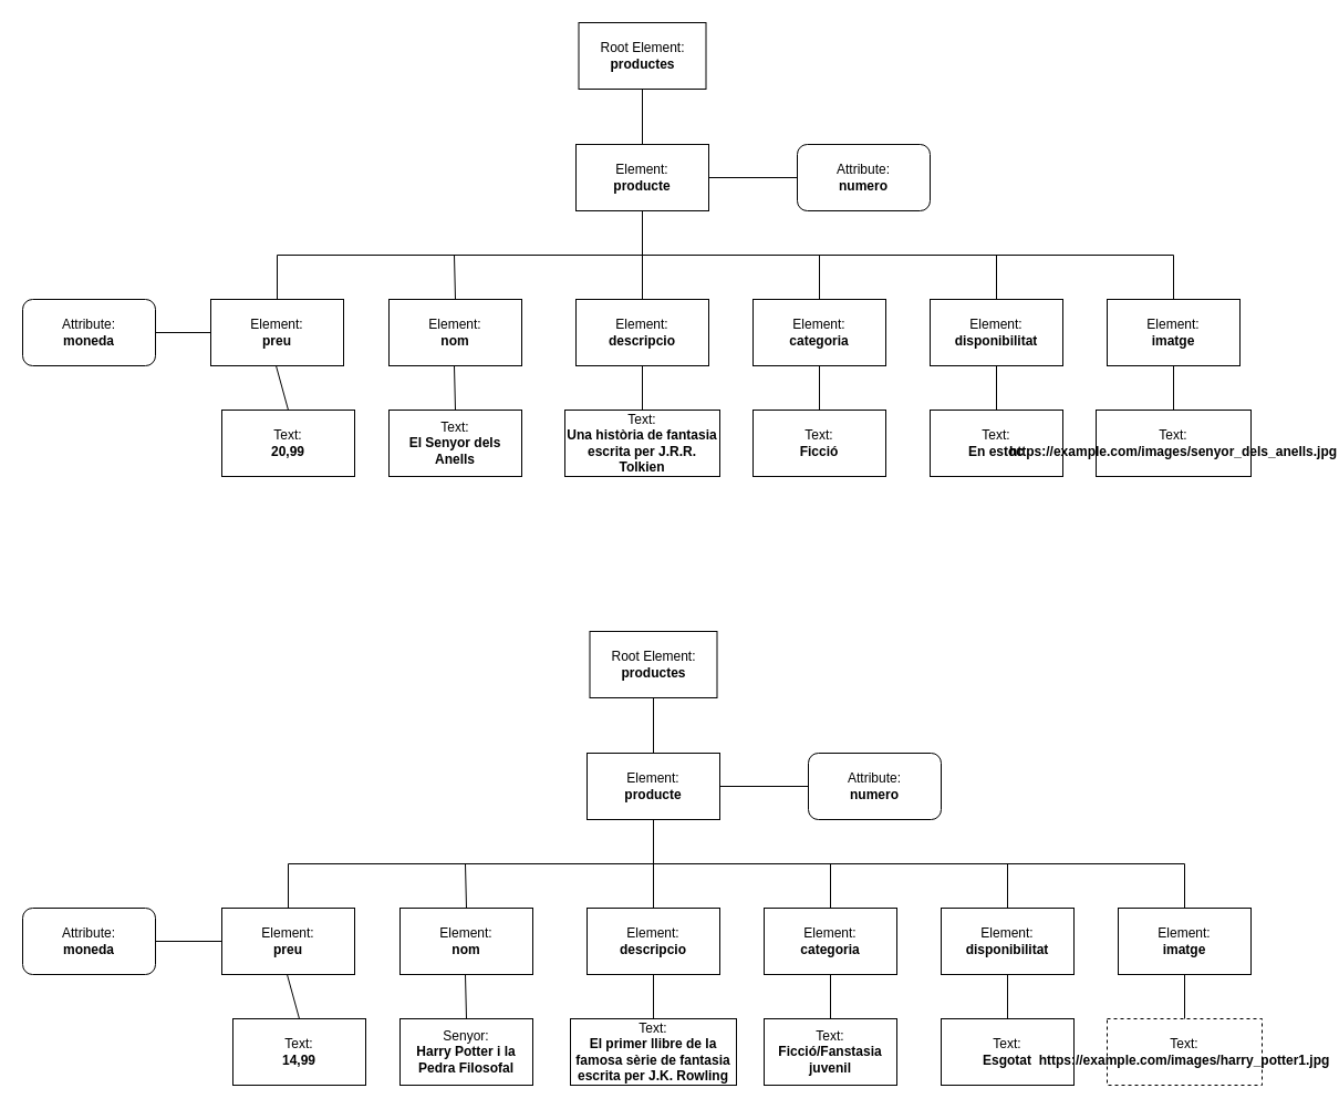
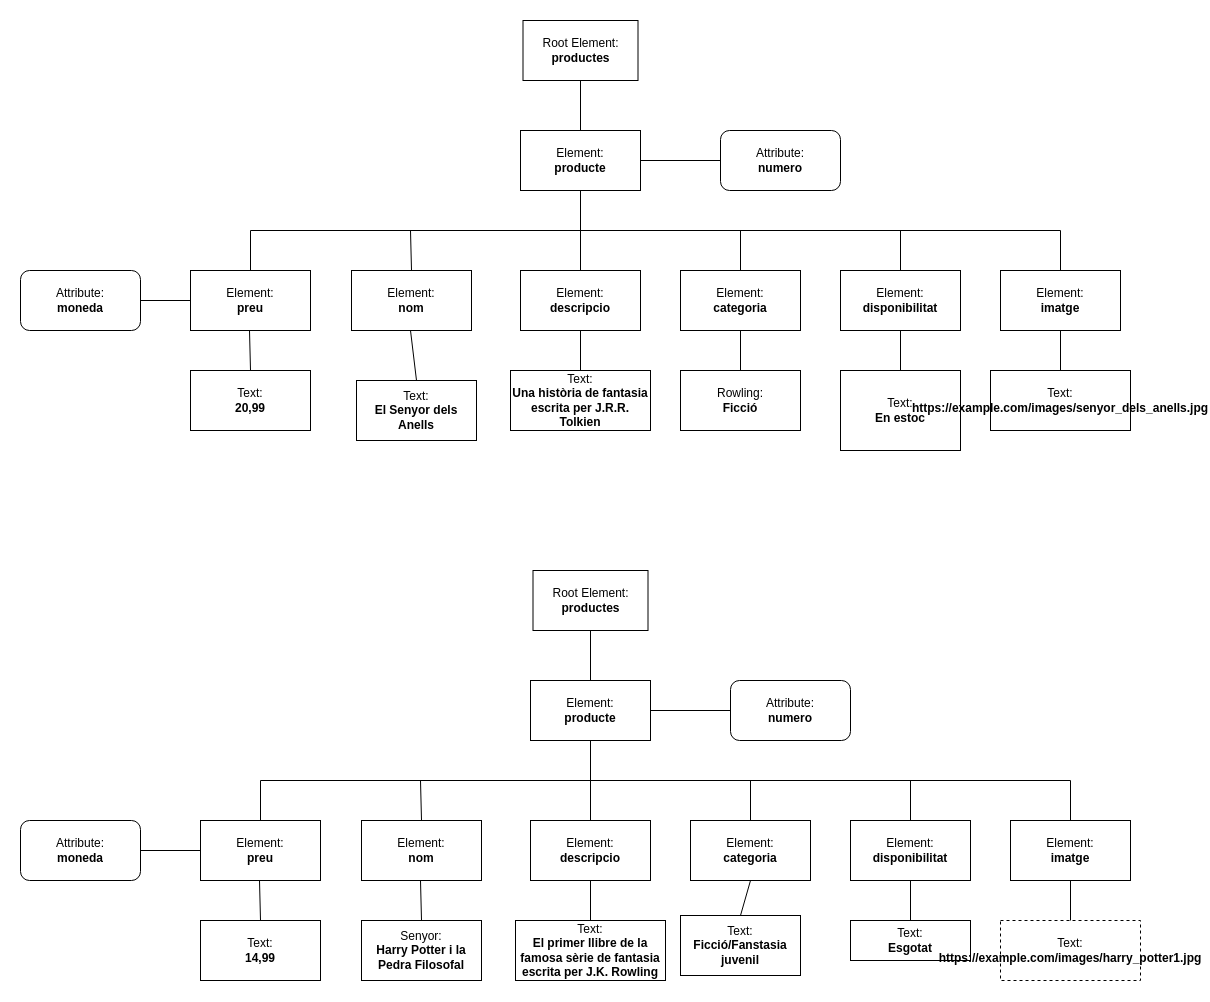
  <mxCell id="0" />
  <mxCell id="1" parent="0" />
  <mxCell id="2" style="edgeStyle=orthogonalEdgeStyle;rounded=0;orthogonalLoop=1;jettySize=auto;html=1;endArrow=none;endFill=0;" parent="1" source="3" target="6" edge="1"><mxGeometry relative="1" as="geometry"><mxPoint x="580" y="130" as="targetPoint" /></mxGeometry></mxCell>
  <mxCell id="3" value="Root Element:&lt;br&gt;&lt;b&gt;productes&lt;/b&gt;" style="rounded=0;whiteSpace=wrap;html=1;" parent="1" vertex="1"><mxGeometry x="522.5" y="20" width="115" height="60" as="geometry" /></mxCell>
  <mxCell id="4" value="" style="edgeStyle=orthogonalEdgeStyle;rounded=0;orthogonalLoop=1;jettySize=auto;html=1;endArrow=none;endFill=0;" parent="1" source="6" target="7" edge="1"><mxGeometry relative="1" as="geometry" /></mxCell>
  <mxCell id="5" style="edgeStyle=orthogonalEdgeStyle;rounded=0;orthogonalLoop=1;jettySize=auto;html=1;endArrow=none;endFill=0;entryX=0.5;entryY=0;entryDx=0;entryDy=0;" parent="1" source="6" target="9" edge="1"><mxGeometry relative="1" as="geometry"><mxPoint x="580" y="230" as="targetPoint" /></mxGeometry></mxCell>
  <mxCell id="6" value=" Element:&lt;br&gt;&lt;b&gt;producte&lt;/b&gt;" style="rounded=0;whiteSpace=wrap;html=1;" parent="1" vertex="1"><mxGeometry x="520" y="130" width="120" height="60" as="geometry" /></mxCell>
  <mxCell id="7" value="Attribute:&lt;br&gt;&lt;b&gt;numero&lt;/b&gt;" style="rounded=1;whiteSpace=wrap;html=1;" parent="1" vertex="1"><mxGeometry x="720" y="130" width="120" height="60" as="geometry" /></mxCell>
  <mxCell id="8" value="" style="endArrow=none;html=1;rounded=0;" parent="1" edge="1"><mxGeometry width="50" height="50" relative="1" as="geometry"><mxPoint x="250" y="230" as="sourcePoint" /><mxPoint x="1060" y="230" as="targetPoint" /><Array as="points"><mxPoint x="580" y="230" /></Array></mxGeometry></mxCell>
  <mxCell id="9" value=" Element:&lt;br&gt;&lt;b&gt;descripcio&lt;/b&gt;" style="rounded=0;whiteSpace=wrap;html=1;" parent="1" vertex="1"><mxGeometry x="520" y="270" width="120" height="60" as="geometry" /></mxCell>
  <mxCell id="10" value=" Element:&lt;br&gt;&lt;b&gt;categoria&lt;/b&gt;" style="rounded=0;whiteSpace=wrap;html=1;" parent="1" vertex="1"><mxGeometry x="680" y="270" width="120" height="60" as="geometry" /></mxCell>
  <mxCell id="11" value="" style="endArrow=none;html=1;rounded=0;exitX=0.5;exitY=0;exitDx=0;exitDy=0;endFill=0;" parent="1" source="10" edge="1"><mxGeometry width="50" height="50" relative="1" as="geometry"><mxPoint x="590" y="150" as="sourcePoint" /><mxPoint x="740" y="230" as="targetPoint" /></mxGeometry></mxCell>
  <mxCell id="12" value="&lt;div&gt; Element:&lt;br&gt;&lt;/div&gt;&lt;b&gt;disponibilitat&lt;/b&gt;" style="rounded=0;whiteSpace=wrap;html=1;" parent="1" vertex="1"><mxGeometry x="840" y="270" width="120" height="60" as="geometry" /></mxCell>
  <mxCell id="13" value="" style="endArrow=none;html=1;rounded=0;exitX=0.5;exitY=0;exitDx=0;exitDy=0;endFill=0;" parent="1" source="12" edge="1"><mxGeometry width="50" height="50" relative="1" as="geometry"><mxPoint x="750" y="150" as="sourcePoint" /><mxPoint x="900" y="230" as="targetPoint" /></mxGeometry></mxCell>
  <mxCell id="14" value=" Element:&lt;br&gt;&lt;b&gt;nom&lt;/b&gt;" style="rounded=0;whiteSpace=wrap;html=1;" parent="1" vertex="1"><mxGeometry x="351" y="270" width="120" height="60" as="geometry" /></mxCell>
  <mxCell id="15" value="" style="endArrow=none;html=1;rounded=0;exitX=0.5;exitY=0;exitDx=0;exitDy=0;endFill=0;" parent="1" source="14" edge="1"><mxGeometry width="50" height="50" relative="1" as="geometry"><mxPoint x="260" y="150" as="sourcePoint" /><mxPoint x="410" y="230" as="targetPoint" /></mxGeometry></mxCell>
  <mxCell id="16" value=" Element:&lt;br&gt;&lt;b&gt;preu&lt;/b&gt;" style="rounded=0;whiteSpace=wrap;html=1;" parent="1" vertex="1"><mxGeometry x="190" y="270" width="120" height="60" as="geometry" /></mxCell>
  <mxCell id="17" value="" style="endArrow=none;html=1;rounded=0;exitX=0.5;exitY=0;exitDx=0;exitDy=0;endFill=0;" parent="1" source="16" edge="1"><mxGeometry width="50" height="50" relative="1" as="geometry"><mxPoint x="100" y="150" as="sourcePoint" /><mxPoint x="250" y="230" as="targetPoint" /></mxGeometry></mxCell>
  <mxCell id="18" value="&lt;div&gt; Element:&lt;br&gt;&lt;b&gt;imatge&lt;/b&gt;&lt;br&gt;&lt;/div&gt;&lt;b&gt;&lt;/b&gt;" style="rounded=0;whiteSpace=wrap;html=1;" parent="1" vertex="1"><mxGeometry x="1000" y="270" width="120" height="60" as="geometry" /></mxCell>
  <mxCell id="19" value="" style="endArrow=none;html=1;rounded=0;exitX=0.5;exitY=0;exitDx=0;exitDy=0;endFill=0;" parent="1" source="18" edge="1"><mxGeometry width="50" height="50" relative="1" as="geometry"><mxPoint x="910" y="150" as="sourcePoint" /><mxPoint x="1060" y="230" as="targetPoint" /></mxGeometry></mxCell>
- <mxCell id="20" value=" Text:&lt;br&gt;&lt;b&gt;20,99&lt;/b&gt;" style="rounded=0;whiteSpace=wrap;html=1;" parent="1" vertex="1"><mxGeometry x="200" y="370" width="120" height="60" as="geometry" /></mxCell>
+ <mxCell id="20" value=" Text:&lt;br&gt;&lt;b&gt;20,99&lt;/b&gt;" style="rounded=0;whiteSpace=wrap;html=1;" parent="1" vertex="1"><mxGeometry x="190" y="370" width="120" height="60" as="geometry" /></mxCell>
  <mxCell id="21" value="" style="endArrow=none;html=1;rounded=0;exitX=0.5;exitY=0;exitDx=0;exitDy=0;endFill=0;" parent="1" source="20" edge="1"><mxGeometry width="50" height="50" relative="1" as="geometry"><mxPoint x="99" y="250" as="sourcePoint" /><mxPoint x="249" y="330" as="targetPoint" /></mxGeometry></mxCell>
- <mxCell id="22" value=" Text:&lt;br&gt;&lt;b&gt;El Senyor dels Anells&lt;/b&gt;" style="rounded=0;whiteSpace=wrap;html=1;" parent="1" vertex="1"><mxGeometry x="351" y="370" width="120" height="60" as="geometry" /></mxCell>
+ <mxCell id="22" value=" Text:&lt;br&gt;&lt;b&gt;El Senyor dels Anells&lt;/b&gt;" style="rounded=0;whiteSpace=wrap;html=1;" parent="1" vertex="1"><mxGeometry x="356" y="380" width="120" height="60" as="geometry" /></mxCell>
  <mxCell id="23" value="" style="endArrow=none;html=1;rounded=0;exitX=0.5;exitY=0;exitDx=0;exitDy=0;endFill=0;" parent="1" source="22" edge="1"><mxGeometry width="50" height="50" relative="1" as="geometry"><mxPoint x="260" y="250" as="sourcePoint" /><mxPoint x="410" y="330" as="targetPoint" /></mxGeometry></mxCell>
  <mxCell id="24" value=" Text:&lt;br&gt;&lt;b&gt;Una història de fantasia escrita per J.R.R. Tolkien&lt;/b&gt;" style="rounded=0;whiteSpace=wrap;html=1;" parent="1" vertex="1"><mxGeometry x="510" y="370" width="140" height="60" as="geometry" /></mxCell>
  <mxCell id="25" value="" style="endArrow=none;html=1;rounded=0;exitX=0.5;exitY=0;exitDx=0;exitDy=0;endFill=0;entryX=0.5;entryY=1;entryDx=0;entryDy=0;" parent="1" source="24" target="9" edge="1"><mxGeometry width="50" height="50" relative="1" as="geometry"><mxPoint x="431.5" y="250" as="sourcePoint" /><mxPoint x="581.5" y="330" as="targetPoint" /></mxGeometry></mxCell>
- <mxCell id="26" value=" Text:&lt;br&gt;&lt;b&gt;Ficció&lt;/b&gt;" style="rounded=0;whiteSpace=wrap;html=1;" parent="1" vertex="1"><mxGeometry x="680" y="370" width="120" height="60" as="geometry" /></mxCell>
+ <mxCell id="26" value=" Rowling:&lt;br&gt;&lt;b&gt;Ficció&lt;/b&gt;" style="rounded=0;whiteSpace=wrap;html=1;" parent="1" vertex="1"><mxGeometry x="680" y="370" width="120" height="60" as="geometry" /></mxCell>
  <mxCell id="27" value="" style="endArrow=none;html=1;rounded=0;exitX=0.5;exitY=0;exitDx=0;exitDy=0;endFill=0;entryX=0.5;entryY=1;entryDx=0;entryDy=0;" parent="1" source="26" edge="1"><mxGeometry width="50" height="50" relative="1" as="geometry"><mxPoint x="591.5" y="250" as="sourcePoint" /><mxPoint x="740" y="330" as="targetPoint" /></mxGeometry></mxCell>
- <mxCell id="28" value=" Text:&lt;br&gt;&lt;b&gt;En estoc&lt;/b&gt;" style="rounded=0;whiteSpace=wrap;html=1;" parent="1" vertex="1"><mxGeometry x="840" y="370" width="120" height="60" as="geometry" /></mxCell>
+ <mxCell id="28" value=" Text:&lt;br&gt;&lt;b&gt;En estoc&lt;/b&gt;" style="rounded=0;whiteSpace=wrap;html=1;" parent="1" vertex="1"><mxGeometry x="840" y="370" width="120" height="80" as="geometry" /></mxCell>
  <mxCell id="29" value="" style="endArrow=none;html=1;rounded=0;exitX=0.5;exitY=0;exitDx=0;exitDy=0;endFill=0;entryX=0.5;entryY=1;entryDx=0;entryDy=0;" parent="1" source="28" edge="1"><mxGeometry width="50" height="50" relative="1" as="geometry"><mxPoint x="751.5" y="250" as="sourcePoint" /><mxPoint x="900" y="330" as="targetPoint" /></mxGeometry></mxCell>
  <mxCell id="30" value=" Text:&lt;br&gt;&lt;b&gt;https://example.com/images/senyor_dels_anells.jpg&lt;/b&gt;" style="rounded=0;whiteSpace=wrap;html=1;" parent="1" vertex="1"><mxGeometry x="990" y="370" width="140" height="60" as="geometry" /></mxCell>
  <mxCell id="31" value="" style="endArrow=none;html=1;rounded=0;exitX=0.5;exitY=0;exitDx=0;exitDy=0;endFill=0;" parent="1" source="30" edge="1"><mxGeometry width="50" height="50" relative="1" as="geometry"><mxPoint x="911.5" y="240" as="sourcePoint" /><mxPoint x="1060" y="330" as="targetPoint" /></mxGeometry></mxCell>
  <mxCell id="32" style="edgeStyle=orthogonalEdgeStyle;rounded=0;orthogonalLoop=1;jettySize=auto;html=1;endArrow=none;endFill=0;" parent="1" source="33" target="36" edge="1"><mxGeometry relative="1" as="geometry"><mxPoint x="590" y="680" as="targetPoint" /></mxGeometry></mxCell>
  <mxCell id="33" value="Root Element:&lt;br&gt;&lt;b&gt;productes&lt;/b&gt;" style="rounded=0;whiteSpace=wrap;html=1;" parent="1" vertex="1"><mxGeometry x="532.5" y="570" width="115" height="60" as="geometry" /></mxCell>
  <mxCell id="34" value="" style="edgeStyle=orthogonalEdgeStyle;rounded=0;orthogonalLoop=1;jettySize=auto;html=1;endArrow=none;endFill=0;" parent="1" source="36" target="37" edge="1"><mxGeometry relative="1" as="geometry" /></mxCell>
  <mxCell id="35" style="edgeStyle=orthogonalEdgeStyle;rounded=0;orthogonalLoop=1;jettySize=auto;html=1;endArrow=none;endFill=0;entryX=0.5;entryY=0;entryDx=0;entryDy=0;" parent="1" source="36" target="39" edge="1"><mxGeometry relative="1" as="geometry"><mxPoint x="590" y="780" as="targetPoint" /></mxGeometry></mxCell>
  <mxCell id="36" value=" Element:&lt;br&gt;&lt;b&gt;producte&lt;/b&gt;" style="rounded=0;whiteSpace=wrap;html=1;" parent="1" vertex="1"><mxGeometry x="530" y="680" width="120" height="60" as="geometry" /></mxCell>
  <mxCell id="37" value="Attribute:&lt;br&gt;&lt;b&gt;numero&lt;/b&gt;" style="rounded=1;whiteSpace=wrap;html=1;" parent="1" vertex="1"><mxGeometry x="730" y="680" width="120" height="60" as="geometry" /></mxCell>
  <mxCell id="38" value="" style="endArrow=none;html=1;rounded=0;" parent="1" edge="1"><mxGeometry width="50" height="50" relative="1" as="geometry"><mxPoint x="260" y="780" as="sourcePoint" /><mxPoint x="1070" y="780" as="targetPoint" /><Array as="points"><mxPoint x="590" y="780" /></Array></mxGeometry></mxCell>
  <mxCell id="39" value=" Element:&lt;br&gt;&lt;b&gt;descripcio&lt;/b&gt;" style="rounded=0;whiteSpace=wrap;html=1;" parent="1" vertex="1"><mxGeometry x="530" y="820" width="120" height="60" as="geometry" /></mxCell>
  <mxCell id="40" value=" Element:&lt;br&gt;&lt;b&gt;categoria&lt;/b&gt;" style="rounded=0;whiteSpace=wrap;html=1;" parent="1" vertex="1"><mxGeometry x="690" y="820" width="120" height="60" as="geometry" /></mxCell>
  <mxCell id="41" value="" style="endArrow=none;html=1;rounded=0;exitX=0.5;exitY=0;exitDx=0;exitDy=0;endFill=0;" parent="1" source="40" edge="1"><mxGeometry width="50" height="50" relative="1" as="geometry"><mxPoint x="600" y="700" as="sourcePoint" /><mxPoint x="750" y="780" as="targetPoint" /></mxGeometry></mxCell>
  <mxCell id="42" value="&lt;div&gt; Element:&lt;br&gt;&lt;/div&gt;&lt;b&gt;disponibilitat&lt;/b&gt;" style="rounded=0;whiteSpace=wrap;html=1;" parent="1" vertex="1"><mxGeometry x="850" y="820" width="120" height="60" as="geometry" /></mxCell>
  <mxCell id="43" value="" style="endArrow=none;html=1;rounded=0;exitX=0.5;exitY=0;exitDx=0;exitDy=0;endFill=0;" parent="1" source="42" edge="1"><mxGeometry width="50" height="50" relative="1" as="geometry"><mxPoint x="760" y="700" as="sourcePoint" /><mxPoint x="910" y="780" as="targetPoint" /></mxGeometry></mxCell>
  <mxCell id="44" value=" Element:&lt;br&gt;&lt;b&gt;nom&lt;/b&gt;" style="rounded=0;whiteSpace=wrap;html=1;" parent="1" vertex="1"><mxGeometry x="361" y="820" width="120" height="60" as="geometry" /></mxCell>
  <mxCell id="45" value="" style="endArrow=none;html=1;rounded=0;exitX=0.5;exitY=0;exitDx=0;exitDy=0;endFill=0;" parent="1" source="44" edge="1"><mxGeometry width="50" height="50" relative="1" as="geometry"><mxPoint x="270" y="700" as="sourcePoint" /><mxPoint x="420" y="780" as="targetPoint" /></mxGeometry></mxCell>
  <mxCell id="46" value=" Element:&lt;br&gt;&lt;b&gt;preu&lt;/b&gt;" style="rounded=0;whiteSpace=wrap;html=1;" parent="1" vertex="1"><mxGeometry x="200" y="820" width="120" height="60" as="geometry" /></mxCell>
  <mxCell id="47" value="" style="endArrow=none;html=1;rounded=0;exitX=0.5;exitY=0;exitDx=0;exitDy=0;endFill=0;" parent="1" source="46" edge="1"><mxGeometry width="50" height="50" relative="1" as="geometry"><mxPoint x="110" y="700" as="sourcePoint" /><mxPoint x="260" y="780" as="targetPoint" /></mxGeometry></mxCell>
  <mxCell id="48" value="&lt;div&gt; Element:&lt;br&gt;&lt;b&gt;imatge&lt;/b&gt;&lt;br&gt;&lt;/div&gt;&lt;b&gt;&lt;/b&gt;" style="rounded=0;whiteSpace=wrap;html=1;" parent="1" vertex="1"><mxGeometry x="1010" y="820" width="120" height="60" as="geometry" /></mxCell>
  <mxCell id="49" value="" style="endArrow=none;html=1;rounded=0;exitX=0.5;exitY=0;exitDx=0;exitDy=0;endFill=0;" parent="1" source="48" edge="1"><mxGeometry width="50" height="50" relative="1" as="geometry"><mxPoint x="920" y="700" as="sourcePoint" /><mxPoint x="1070" y="780" as="targetPoint" /></mxGeometry></mxCell>
- <mxCell id="50" value=" Text:&lt;br&gt;&lt;b&gt;14,99&lt;/b&gt;" style="rounded=0;whiteSpace=wrap;html=1;" parent="1" vertex="1"><mxGeometry x="210" y="920" width="120" height="60" as="geometry" /></mxCell>
+ <mxCell id="50" value=" Text:&lt;br&gt;&lt;b&gt;14,99&lt;/b&gt;" style="rounded=0;whiteSpace=wrap;html=1;" parent="1" vertex="1"><mxGeometry x="200" y="920" width="120" height="60" as="geometry" /></mxCell>
  <mxCell id="51" value="" style="endArrow=none;html=1;rounded=0;exitX=0.5;exitY=0;exitDx=0;exitDy=0;endFill=0;" parent="1" source="50" edge="1"><mxGeometry width="50" height="50" relative="1" as="geometry"><mxPoint x="109" y="800" as="sourcePoint" /><mxPoint x="259" y="880" as="targetPoint" /></mxGeometry></mxCell>
  <mxCell id="52" value=" Senyor:&lt;br&gt;&lt;b&gt;Harry Potter i la Pedra Filosofal&lt;/b&gt;&lt;br&gt;&lt;b&gt;&lt;/b&gt;" style="rounded=0;whiteSpace=wrap;html=1;" parent="1" vertex="1"><mxGeometry x="361" y="920" width="120" height="60" as="geometry" /></mxCell>
  <mxCell id="53" value="" style="endArrow=none;html=1;rounded=0;exitX=0.5;exitY=0;exitDx=0;exitDy=0;endFill=0;" parent="1" source="52" edge="1"><mxGeometry width="50" height="50" relative="1" as="geometry"><mxPoint x="270" y="800" as="sourcePoint" /><mxPoint x="420" y="880" as="targetPoint" /></mxGeometry></mxCell>
  <mxCell id="54" value=" Text:&lt;br&gt;&lt;b&gt;El primer llibre de la famosa sèrie de fantasia escrita per J.K. Rowling&lt;/b&gt;" style="rounded=0;whiteSpace=wrap;html=1;" parent="1" vertex="1"><mxGeometry x="515" y="920" width="150" height="60" as="geometry" /></mxCell>
  <mxCell id="55" value="" style="endArrow=none;html=1;rounded=0;exitX=0.5;exitY=0;exitDx=0;exitDy=0;endFill=0;entryX=0.5;entryY=1;entryDx=0;entryDy=0;" parent="1" source="54" target="39" edge="1"><mxGeometry width="50" height="50" relative="1" as="geometry"><mxPoint x="441.5" y="800" as="sourcePoint" /><mxPoint x="591.5" y="880" as="targetPoint" /></mxGeometry></mxCell>
- <mxCell id="56" value=" Text:&lt;br&gt;&lt;b&gt;Ficció/Fanstasia juvenil&lt;br&gt;&lt;/b&gt;" style="rounded=0;whiteSpace=wrap;html=1;" parent="1" vertex="1"><mxGeometry x="690" y="920" width="120" height="60" as="geometry" /></mxCell>
+ <mxCell id="56" value=" Text:&lt;br&gt;&lt;b&gt;Ficció/Fanstasia juvenil&lt;br&gt;&lt;/b&gt;" style="rounded=0;whiteSpace=wrap;html=1;" parent="1" vertex="1"><mxGeometry x="680" y="915" width="120" height="60" as="geometry" /></mxCell>
  <mxCell id="57" value="" style="endArrow=none;html=1;rounded=0;exitX=0.5;exitY=0;exitDx=0;exitDy=0;endFill=0;entryX=0.5;entryY=1;entryDx=0;entryDy=0;" parent="1" source="56" edge="1"><mxGeometry width="50" height="50" relative="1" as="geometry"><mxPoint x="601.5" y="800" as="sourcePoint" /><mxPoint x="750" y="880" as="targetPoint" /></mxGeometry></mxCell>
- <mxCell id="58" value=" Text:&lt;br&gt;&lt;b&gt;Esgotat&lt;br&gt;&lt;/b&gt;" style="rounded=0;whiteSpace=wrap;html=1;" parent="1" vertex="1"><mxGeometry x="850" y="920" width="120" height="60" as="geometry" /></mxCell>
+ <mxCell id="58" value=" Text:&lt;br&gt;&lt;b&gt;Esgotat&lt;br&gt;&lt;/b&gt;" style="rounded=0;whiteSpace=wrap;html=1;" parent="1" vertex="1"><mxGeometry x="850" y="920" width="120" height="40" as="geometry" /></mxCell>
  <mxCell id="59" value="" style="endArrow=none;html=1;rounded=0;exitX=0.5;exitY=0;exitDx=0;exitDy=0;endFill=0;entryX=0.5;entryY=1;entryDx=0;entryDy=0;" parent="1" source="58" edge="1"><mxGeometry width="50" height="50" relative="1" as="geometry"><mxPoint x="761.5" y="800" as="sourcePoint" /><mxPoint x="910" y="880" as="targetPoint" /></mxGeometry></mxCell>
  <mxCell id="60" value=" Text:&lt;br&gt;&lt;b&gt;https://example.com/images/harry_potter1.jpg&lt;/b&gt;" style="rounded=0;whiteSpace=wrap;html=1;dashed=1;" parent="1" vertex="1"><mxGeometry x="1000" y="920" width="140" height="60" as="geometry" /></mxCell>
  <mxCell id="61" value="" style="endArrow=none;html=1;rounded=0;exitX=0.5;exitY=0;exitDx=0;exitDy=0;endFill=0;" parent="1" source="60" edge="1"><mxGeometry width="50" height="50" relative="1" as="geometry"><mxPoint x="921.5" y="790" as="sourcePoint" /><mxPoint x="1070" y="880" as="targetPoint" /></mxGeometry></mxCell>
  <mxCell id="62" value="Attribute:&lt;div&gt;&lt;b&gt;moneda&lt;/b&gt;&lt;br&gt;&lt;/div&gt;" style="rounded=1;whiteSpace=wrap;html=1;" vertex="1" parent="1"><mxGeometry x="20" y="270" width="120" height="60" as="geometry" /></mxCell>
  <mxCell id="63" value="" style="endArrow=none;html=1;rounded=0;exitX=1;exitY=0.5;exitDx=0;exitDy=0;entryX=0;entryY=0.5;entryDx=0;entryDy=0;" edge="1" parent="1" source="62" target="16"><mxGeometry width="50" height="50" relative="1" as="geometry"><mxPoint x="200" y="270" as="sourcePoint" /><mxPoint x="250" y="220" as="targetPoint" /></mxGeometry></mxCell>
  <mxCell id="64" value="Attribute:&lt;div&gt;&lt;b&gt;moneda&lt;/b&gt;&lt;br&gt;&lt;/div&gt;" style="rounded=1;whiteSpace=wrap;html=1;" vertex="1" parent="1"><mxGeometry x="20" y="820" width="120" height="60" as="geometry" /></mxCell>
  <mxCell id="65" value="" style="endArrow=none;html=1;rounded=0;entryX=0;entryY=0.5;entryDx=0;entryDy=0;" edge="1" parent="1" target="46"><mxGeometry width="50" height="50" relative="1" as="geometry"><mxPoint x="140" y="850" as="sourcePoint" /><mxPoint x="190" y="730" as="targetPoint" /></mxGeometry></mxCell>
